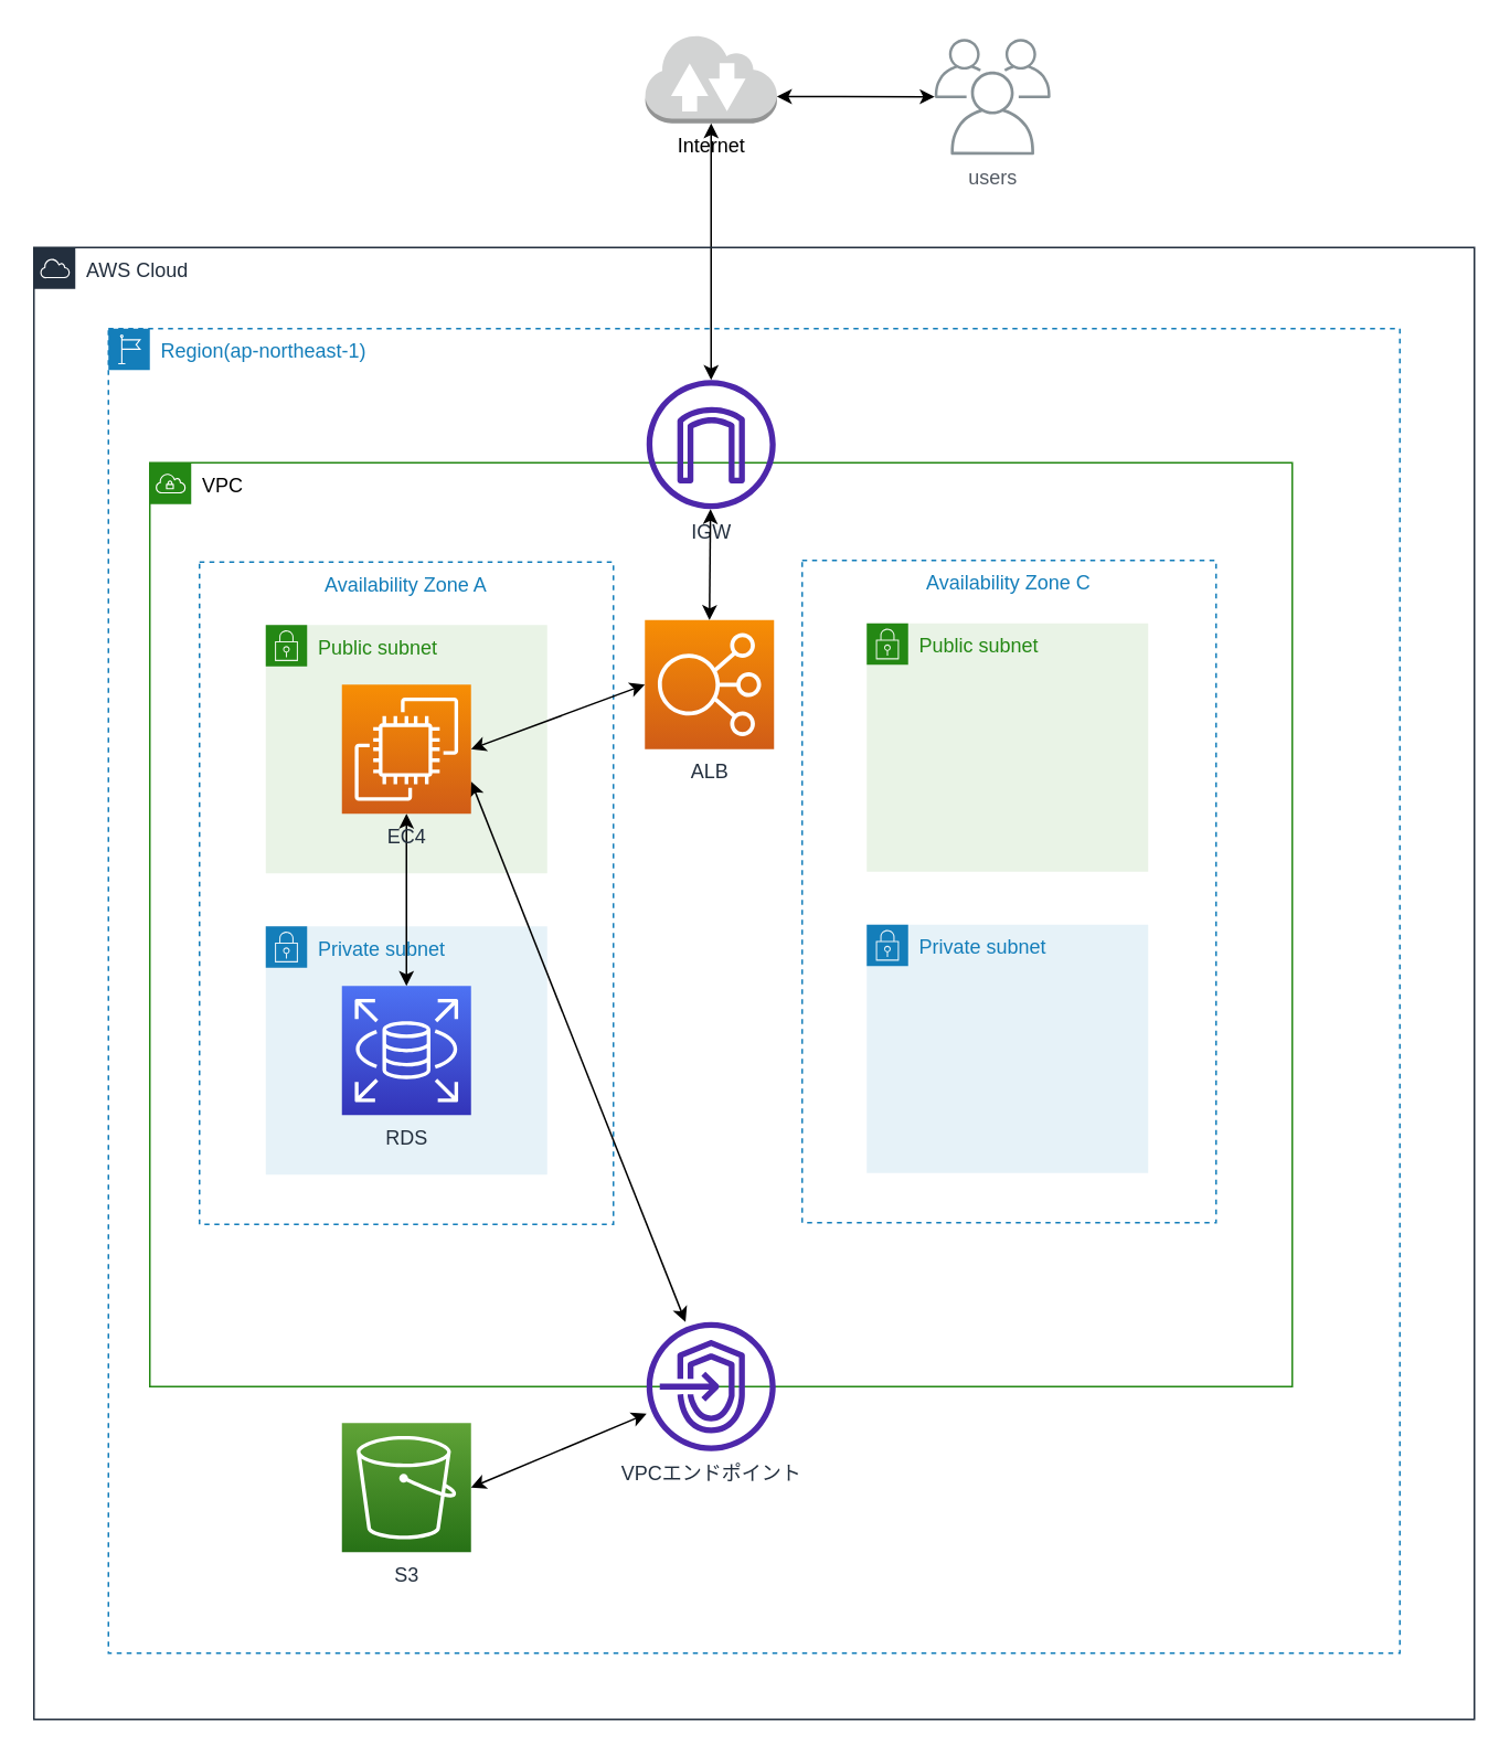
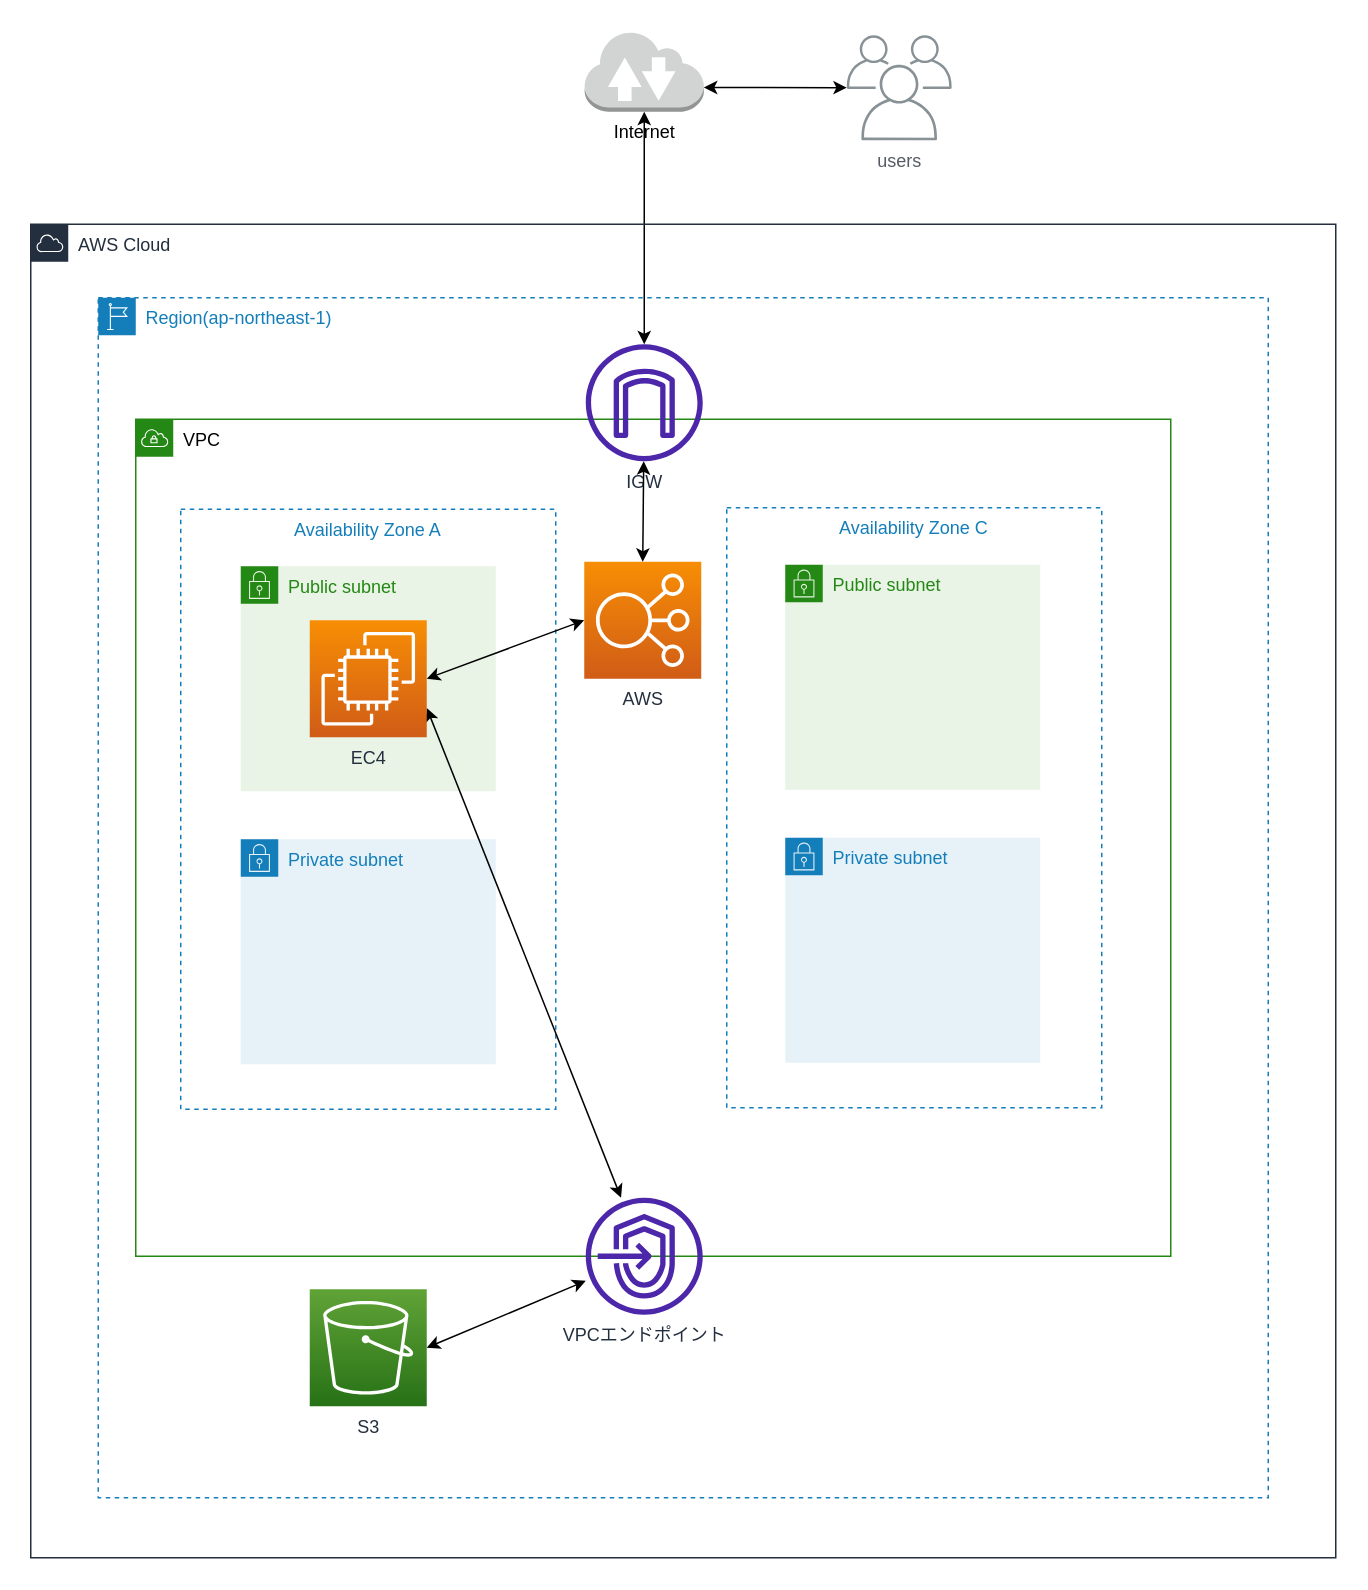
  <mxCell id="0" />
  <mxCell id="1" parent="0" />
  <mxCell id="2" value="Availability Zone A" style="fillColor=none;strokeColor=#147EBA;dashed=1;verticalAlign=top;fontStyle=0;fontColor=#147EBA;whiteSpace=wrap;html=1;" parent="1" vertex="1"><mxGeometry x="120" y="339" width="250" height="400" as="geometry" /></mxCell>
  <mxCell id="3" value="Public subnet" style="points=[[0,0],[0.25,0],[0.5,0],[0.75,0],[1,0],[1,0.25],[1,0.5],[1,0.75],[1,1],[0.75,1],[0.5,1],[0.25,1],[0,1],[0,0.75],[0,0.5],[0,0.25]];outlineConnect=0;gradientColor=none;html=1;whiteSpace=wrap;fontSize=12;fontStyle=0;container=1;pointerEvents=0;collapsible=0;recursiveResize=0;shape=mxgraph.aws4.group;grIcon=mxgraph.aws4.group_security_group;grStroke=0;strokeColor=#248814;fillColor=#E9F3E6;verticalAlign=top;align=left;spacingLeft=30;fontColor=#248814;dashed=0;" parent="1" vertex="1"><mxGeometry x="160" y="377" width="170" height="150" as="geometry" /></mxCell>
  <mxCell id="4" value="Private subnet" style="points=[[0,0],[0.25,0],[0.5,0],[0.75,0],[1,0],[1,0.25],[1,0.5],[1,0.75],[1,1],[0.75,1],[0.5,1],[0.25,1],[0,1],[0,0.75],[0,0.5],[0,0.25]];outlineConnect=0;gradientColor=none;html=1;whiteSpace=wrap;fontSize=12;fontStyle=0;container=1;pointerEvents=0;collapsible=0;recursiveResize=0;shape=mxgraph.aws4.group;grIcon=mxgraph.aws4.group_security_group;grStroke=0;strokeColor=#147EBA;fillColor=#E6F2F8;verticalAlign=top;align=left;spacingLeft=30;fontColor=#147EBA;dashed=0;" parent="1" vertex="1"><mxGeometry x="160" y="559" width="170" height="150" as="geometry" /></mxCell>
- <mxCell id="5" value="RDS" style="sketch=0;points=[[0,0,0],[0.25,0,0],[0.5,0,0],[0.75,0,0],[1,0,0],[0,1,0],[0.25,1,0],[0.5,1,0],[0.75,1,0],[1,1,0],[0,0.25,0],[0,0.5,0],[0,0.75,0],[1,0.25,0],[1,0.5,0],[1,0.75,0]];outlineConnect=0;fontColor=#232F3E;gradientColor=#4D72F3;gradientDirection=north;fillColor=#3334B9;strokeColor=#ffffff;dashed=0;verticalLabelPosition=bottom;verticalAlign=top;align=center;html=1;fontSize=12;fontStyle=0;aspect=fixed;shape=mxgraph.aws4.resourceIcon;resIcon=mxgraph.aws4.rds;" parent="4" vertex="1"><mxGeometry x="46" y="36" width="78" height="78" as="geometry" /></mxCell>
  <mxCell id="6" value="Availability Zone C" style="fillColor=none;strokeColor=#147EBA;dashed=1;verticalAlign=top;fontStyle=0;fontColor=#147EBA;whiteSpace=wrap;html=1;" parent="1" vertex="1"><mxGeometry x="484" y="338" width="250" height="400" as="geometry" /></mxCell>
  <mxCell id="7" value="Public subnet" style="points=[[0,0],[0.25,0],[0.5,0],[0.75,0],[1,0],[1,0.25],[1,0.5],[1,0.75],[1,1],[0.75,1],[0.5,1],[0.25,1],[0,1],[0,0.75],[0,0.5],[0,0.25]];outlineConnect=0;gradientColor=none;html=1;whiteSpace=wrap;fontSize=12;fontStyle=0;container=1;pointerEvents=0;collapsible=0;recursiveResize=0;shape=mxgraph.aws4.group;grIcon=mxgraph.aws4.group_security_group;grStroke=0;strokeColor=#248814;fillColor=#E9F3E6;verticalAlign=top;align=left;spacingLeft=30;fontColor=#248814;dashed=0;" parent="1" vertex="1"><mxGeometry x="523" y="376" width="170" height="150" as="geometry" /></mxCell>
  <mxCell id="8" value="Private subnet" style="points=[[0,0],[0.25,0],[0.5,0],[0.75,0],[1,0],[1,0.25],[1,0.5],[1,0.75],[1,1],[0.75,1],[0.5,1],[0.25,1],[0,1],[0,0.75],[0,0.5],[0,0.25]];outlineConnect=0;gradientColor=none;html=1;whiteSpace=wrap;fontSize=12;fontStyle=0;container=1;pointerEvents=0;collapsible=0;recursiveResize=0;shape=mxgraph.aws4.group;grIcon=mxgraph.aws4.group_security_group;grStroke=0;strokeColor=#147EBA;fillColor=#E6F2F8;verticalAlign=top;align=left;spacingLeft=30;fontColor=#147EBA;dashed=0;" parent="1" vertex="1"><mxGeometry x="523" y="558" width="170" height="150" as="geometry" /></mxCell>
  <mxCell id="9" value="&lt;font color=&quot;#000000&quot;&gt;VPC&lt;/font&gt;" style="points=[[0,0],[0.25,0],[0.5,0],[0.75,0],[1,0],[1,0.25],[1,0.5],[1,0.75],[1,1],[0.75,1],[0.5,1],[0.25,1],[0,1],[0,0.75],[0,0.5],[0,0.25]];outlineConnect=0;gradientColor=none;html=1;whiteSpace=wrap;fontSize=12;fontStyle=0;container=1;pointerEvents=0;collapsible=0;recursiveResize=0;shape=mxgraph.aws4.group;grIcon=mxgraph.aws4.group_vpc;strokeColor=#248814;fillColor=none;verticalAlign=top;align=left;spacingLeft=30;fontColor=#AAB7B8;dashed=0;" parent="1" vertex="1"><mxGeometry x="90" y="279" width="690" height="558" as="geometry" /></mxCell>
- <mxCell id="10" value="ALB" style="sketch=0;points=[[0,0,0],[0.25,0,0],[0.5,0,0],[0.75,0,0],[1,0,0],[0,1,0],[0.25,1,0],[0.5,1,0],[0.75,1,0],[1,1,0],[0,0.25,0],[0,0.5,0],[0,0.75,0],[1,0.25,0],[1,0.5,0],[1,0.75,0]];outlineConnect=0;fontColor=#232F3E;gradientColor=#F78E04;gradientDirection=north;fillColor=#D05C17;strokeColor=#ffffff;dashed=0;verticalLabelPosition=bottom;verticalAlign=top;align=center;html=1;fontSize=12;fontStyle=0;aspect=fixed;shape=mxgraph.aws4.resourceIcon;resIcon=mxgraph.aws4.elastic_load_balancing;" parent="9" vertex="1"><mxGeometry x="299" y="95" width="78" height="78" as="geometry" /></mxCell>
+ <mxCell id="10" value="AWS" style="sketch=0;points=[[0,0,0],[0.25,0,0],[0.5,0,0],[0.75,0,0],[1,0,0],[0,1,0],[0.25,1,0],[0.5,1,0],[0.75,1,0],[1,1,0],[0,0.25,0],[0,0.5,0],[0,0.75,0],[1,0.25,0],[1,0.5,0],[1,0.75,0]];outlineConnect=0;fontColor=#232F3E;gradientColor=#F78E04;gradientDirection=north;fillColor=#D05C17;strokeColor=#ffffff;dashed=0;verticalLabelPosition=bottom;verticalAlign=top;align=center;html=1;fontSize=12;fontStyle=0;aspect=fixed;shape=mxgraph.aws4.resourceIcon;resIcon=mxgraph.aws4.elastic_load_balancing;" parent="9" vertex="1"><mxGeometry x="299" y="95" width="78" height="78" as="geometry" /></mxCell>
  <mxCell id="11" value="VPCエンドポイント" style="sketch=0;outlineConnect=0;fontColor=#232F3E;gradientColor=none;fillColor=#4D27AA;strokeColor=none;dashed=0;verticalLabelPosition=bottom;verticalAlign=top;align=center;html=1;fontSize=12;fontStyle=0;aspect=fixed;pointerEvents=1;shape=mxgraph.aws4.endpoints;" parent="9" vertex="1"><mxGeometry x="300" y="519" width="78" height="78" as="geometry" /></mxCell>
  <mxCell id="12" value="S3" style="sketch=0;points=[[0,0,0],[0.25,0,0],[0.5,0,0],[0.75,0,0],[1,0,0],[0,1,0],[0.25,1,0],[0.5,1,0],[0.75,1,0],[1,1,0],[0,0.25,0],[0,0.5,0],[0,0.75,0],[1,0.25,0],[1,0.5,0],[1,0.75,0]];outlineConnect=0;fontColor=#232F3E;gradientColor=#60A337;gradientDirection=north;fillColor=#277116;strokeColor=#ffffff;dashed=0;verticalLabelPosition=bottom;verticalAlign=top;align=center;html=1;fontSize=12;fontStyle=0;aspect=fixed;shape=mxgraph.aws4.resourceIcon;resIcon=mxgraph.aws4.s3;" parent="1" vertex="1"><mxGeometry x="206" y="859" width="78" height="78" as="geometry" /></mxCell>
  <mxCell id="13" value="Internet" style="outlineConnect=0;dashed=0;verticalLabelPosition=bottom;verticalAlign=top;align=center;html=1;shape=mxgraph.aws3.internet_2;fillColor=#D2D3D3;gradientColor=none;" parent="1" vertex="1"><mxGeometry x="389.25" y="20" width="79.5" height="54" as="geometry" /></mxCell>
  <mxCell id="14" value="users" style="sketch=0;outlineConnect=0;gradientColor=none;fontColor=#545B64;strokeColor=none;fillColor=#879196;dashed=0;verticalLabelPosition=bottom;verticalAlign=top;align=center;html=1;fontSize=12;fontStyle=0;aspect=fixed;shape=mxgraph.aws4.illustration_users;pointerEvents=1" parent="1" vertex="1"><mxGeometry x="564" y="23" width="70" height="70" as="geometry" /></mxCell>
  <mxCell id="15" value="IGW" style="sketch=0;outlineConnect=0;fontColor=#232F3E;gradientColor=none;fillColor=#4D27AA;strokeColor=none;dashed=0;verticalLabelPosition=bottom;verticalAlign=top;align=center;html=1;fontSize=12;fontStyle=0;aspect=fixed;pointerEvents=1;shape=mxgraph.aws4.internet_gateway;" parent="1" vertex="1"><mxGeometry x="390" y="229" width="78" height="78" as="geometry" /></mxCell>
  <mxCell id="16" value="" style="endArrow=classic;startArrow=classic;html=1;rounded=0;entryX=0.5;entryY=1;entryDx=0;entryDy=0;entryPerimeter=0;" parent="1" source="15" target="13" edge="1"><mxGeometry width="50" height="50" relative="1" as="geometry"><mxPoint x="382" y="254" as="sourcePoint" /><mxPoint x="432" y="204" as="targetPoint" /></mxGeometry></mxCell>
  <mxCell id="17" value="" style="endArrow=classic;startArrow=classic;html=1;rounded=0;exitX=1;exitY=0.7;exitDx=0;exitDy=0;exitPerimeter=0;" parent="1" source="13" target="14" edge="1"><mxGeometry width="50" height="50" relative="1" as="geometry"><mxPoint x="478" y="68" as="sourcePoint" /><mxPoint x="528" y="18" as="targetPoint" /></mxGeometry></mxCell>
  <mxCell id="18" value="" style="endArrow=classic;startArrow=classic;html=1;rounded=0;exitX=0.5;exitY=0;exitDx=0;exitDy=0;exitPerimeter=0;" parent="1" source="10" target="15" edge="1"><mxGeometry width="50" height="50" relative="1" as="geometry"><mxPoint x="389" y="384" as="sourcePoint" /><mxPoint x="439" y="334" as="targetPoint" /></mxGeometry></mxCell>
  <mxCell id="19" value="" style="endArrow=classic;startArrow=classic;html=1;rounded=0;entryX=0;entryY=0.5;entryDx=0;entryDy=0;entryPerimeter=0;exitX=1;exitY=0.5;exitDx=0;exitDy=0;exitPerimeter=0;" parent="1" source="23" target="10" edge="1"><mxGeometry width="50" height="50" relative="1" as="geometry"><mxPoint x="308" y="477" as="sourcePoint" /><mxPoint x="358" y="427" as="targetPoint" /></mxGeometry></mxCell>
- <mxCell id="20" value="" style="endArrow=classic;startArrow=classic;html=1;rounded=0;exitX=0.5;exitY=0;exitDx=0;exitDy=0;exitPerimeter=0;" parent="1" source="5" target="23" edge="1"><mxGeometry width="50" height="50" relative="1" as="geometry"><mxPoint x="208" y="594" as="sourcePoint" /><mxPoint x="258" y="544" as="targetPoint" /></mxGeometry></mxCell>
  <mxCell id="21" value="" style="endArrow=classic;startArrow=classic;html=1;rounded=0;exitX=1;exitY=0.5;exitDx=0;exitDy=0;exitPerimeter=0;" parent="1" source="12" target="11" edge="1"><mxGeometry width="50" height="50" relative="1" as="geometry"><mxPoint x="320" y="924" as="sourcePoint" /><mxPoint x="370" y="874" as="targetPoint" /></mxGeometry></mxCell>
  <mxCell id="22" value="" style="endArrow=classic;startArrow=classic;html=1;rounded=0;exitX=1;exitY=0.75;exitDx=0;exitDy=0;exitPerimeter=0;" parent="1" source="23" target="11" edge="1"><mxGeometry width="50" height="50" relative="1" as="geometry"><mxPoint x="408" y="564" as="sourcePoint" /><mxPoint x="458" y="514" as="targetPoint" /></mxGeometry></mxCell>
  <mxCell id="23" value="EC4" style="sketch=0;points=[[0,0,0],[0.25,0,0],[0.5,0,0],[0.75,0,0],[1,0,0],[0,1,0],[0.25,1,0],[0.5,1,0],[0.75,1,0],[1,1,0],[0,0.25,0],[0,0.5,0],[0,0.75,0],[1,0.25,0],[1,0.5,0],[1,0.75,0]];outlineConnect=0;fontColor=#232F3E;gradientColor=#F78E04;gradientDirection=north;fillColor=#D05C17;strokeColor=#ffffff;dashed=0;verticalLabelPosition=bottom;verticalAlign=top;align=center;html=1;fontSize=12;fontStyle=0;aspect=fixed;shape=mxgraph.aws4.resourceIcon;resIcon=mxgraph.aws4.ec2;" parent="1" vertex="1"><mxGeometry x="206" y="413" width="78" height="78" as="geometry" /></mxCell>
  <mxCell id="24" value="AWS Cloud" style="points=[[0,0],[0.25,0],[0.5,0],[0.75,0],[1,0],[1,0.25],[1,0.5],[1,0.75],[1,1],[0.75,1],[0.5,1],[0.25,1],[0,1],[0,0.75],[0,0.5],[0,0.25]];outlineConnect=0;gradientColor=none;html=1;whiteSpace=wrap;fontSize=12;fontStyle=0;container=1;pointerEvents=0;collapsible=0;recursiveResize=0;shape=mxgraph.aws4.group;grIcon=mxgraph.aws4.group_aws_cloud;strokeColor=#232F3E;fillColor=none;verticalAlign=top;align=left;spacingLeft=30;fontColor=#232F3E;dashed=0;" parent="1" vertex="1"><mxGeometry x="20" y="149" width="870" height="889" as="geometry" /></mxCell>
  <mxCell id="25" value="Region(ap-northeast-1)" style="points=[[0,0],[0.25,0],[0.5,0],[0.75,0],[1,0],[1,0.25],[1,0.5],[1,0.75],[1,1],[0.75,1],[0.5,1],[0.25,1],[0,1],[0,0.75],[0,0.5],[0,0.25]];outlineConnect=0;gradientColor=none;html=1;whiteSpace=wrap;fontSize=12;fontStyle=0;container=1;pointerEvents=0;collapsible=0;recursiveResize=0;shape=mxgraph.aws4.group;grIcon=mxgraph.aws4.group_region;strokeColor=#147EBA;fillColor=none;verticalAlign=top;align=left;spacingLeft=30;fontColor=#147EBA;dashed=1;" parent="1" vertex="1"><mxGeometry x="65" y="198" width="780" height="800" as="geometry" /></mxCell>
